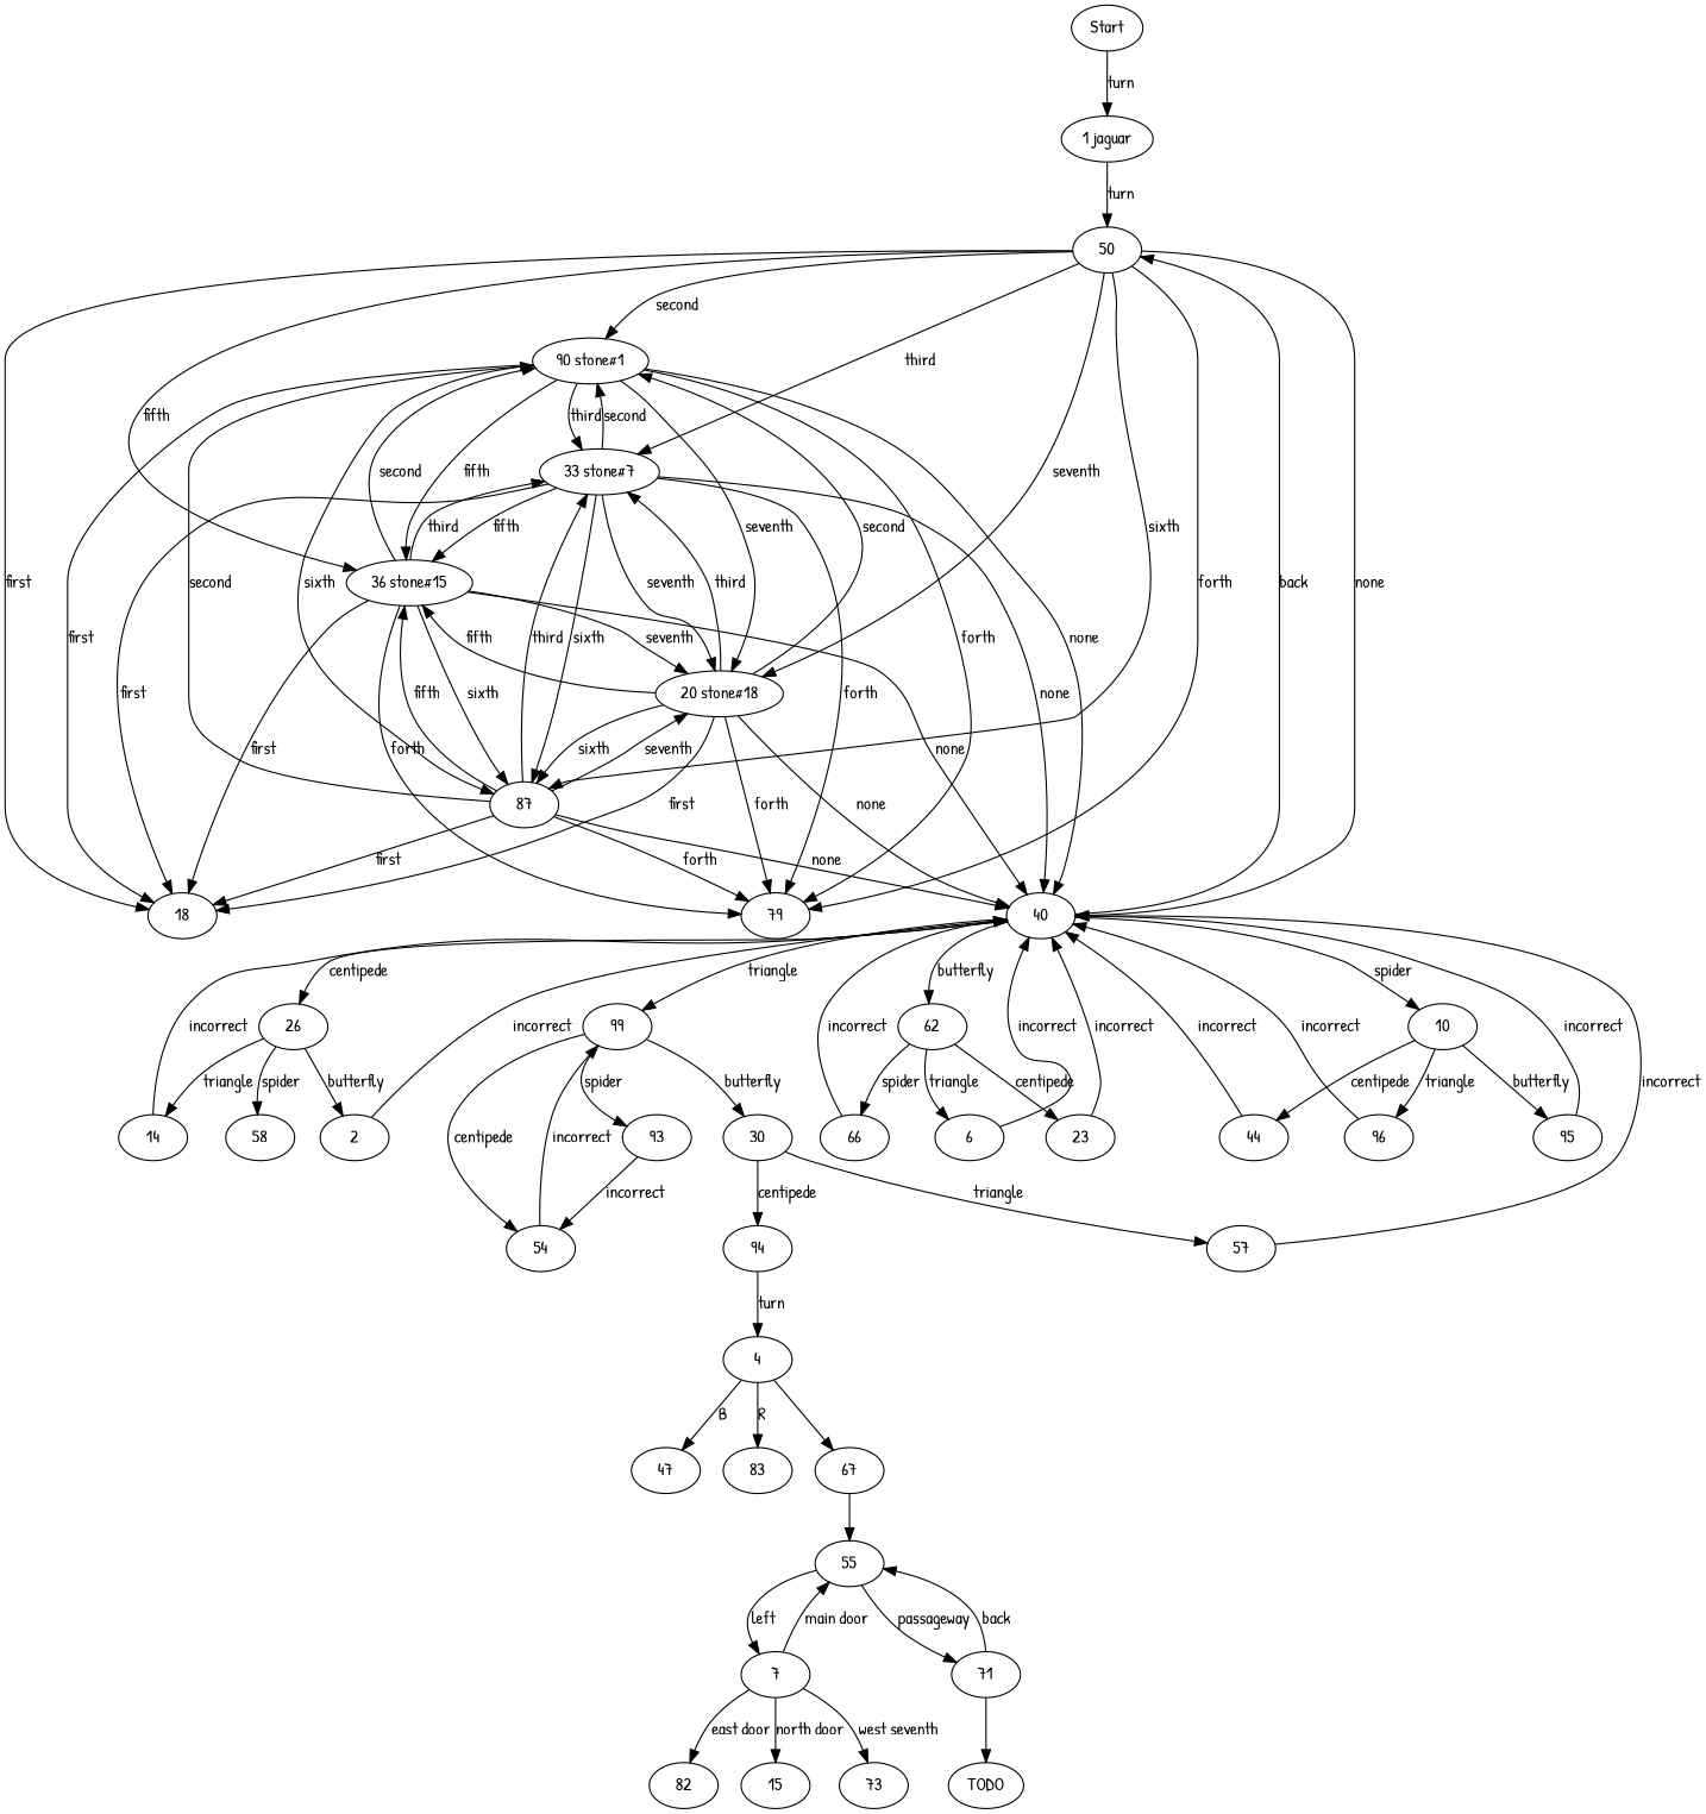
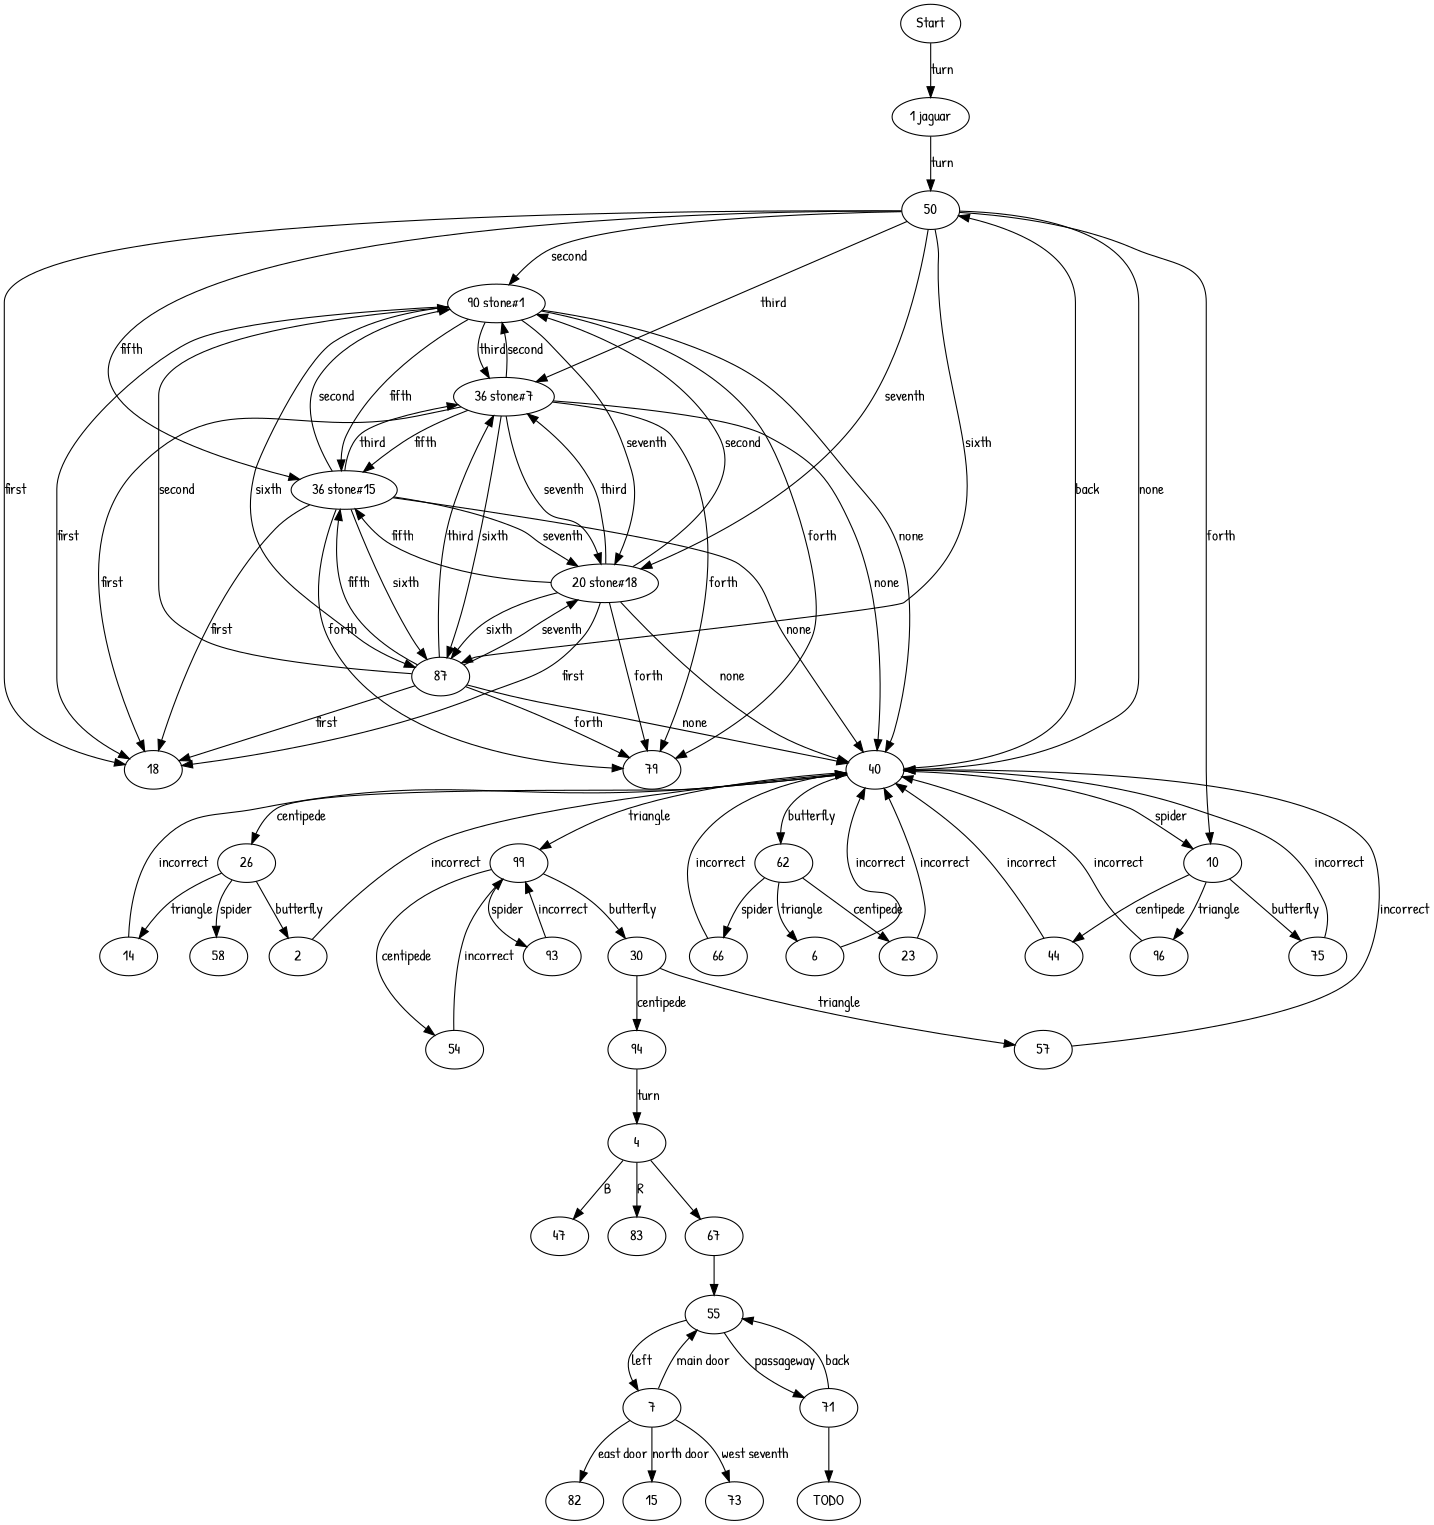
  digraph {
    fontname="Patrick Hand"
    node [fontname="Patrick Hand"]
    edge [fontname="Patrick Hand"]
    n1 [label="1 jaguar" style="fill:#A77"]
    50
    Start
    18
    n5 [label="90 stone#1" style="fill:#7A7"]
-   n6 [label="33 stone#7" style="fill:#7A7"]
+   n6 [label="36 stone#7" style="fill:#7A7"]
    79
    n8 [label="36 stone#15" style="fill:#7A7"]
    87
    n10 [label="20 stone#18" style="fill:#7A7"]
    40
    10
    26
    62
    99
    44
-   75 [label=95]
+   75
    n18 [label=96]
    58
    2
    14
    66
    23
    6
    93
    54
    30
    57
    94
    4
    47
    83
    67
    55
    7
    71
    73
    82
    15
    TODO
    n1 -> 50 [label=turn]
    50 -> 18 [label=first style="stroke:red"]
    50 -> n5 [label=second]
    50 -> n6 [label=third]
-   50 -> 79 [label=forth style="stroke:red"]
+   50 -> 10 [label=forth style="stroke:red"]
    50 -> n8 [label=fifth]
    50 -> 87 [label=sixth]
    50 -> n10 [label=seventh]
    50 -> 40 [label=none]
    Start -> n1 [label=turn]
    n5 -> 18 [label=first style="stroke:red"]
    n5 -> n6 [label=third]
    n5 -> 79 [label=forth style="stroke:red"]
    n5 -> n8 [label=fifth]
    n5 -> 87 [label=sixth]
    n5 -> n10 [label=seventh]
    n5 -> 40 [label=none]
    n6 -> 18 [label=first style="stroke:red"]
    n6 -> n5 [label=second]
    n6 -> 79 [label=forth style="stroke:red"]
    n6 -> n8 [label=fifth]
    n6 -> 87 [label=sixth]
    n6 -> n10 [label=seventh]
    n6 -> 40 [label=none]
    n8 -> 18 [label=first style="stroke:red"]
    n8 -> n5 [label=second]
    n8 -> n6 [label=third]
    n8 -> 79 [label=forth style="stroke:red"]
    n8 -> 87 [label=sixth]
    n8 -> n10 [label=seventh]
    n8 -> 40 [label=none]
    87 -> 18 [label=first style="stroke:red"]
    87 -> n5 [label=second]
    87 -> n6 [label=third]
    87 -> 79 [label=forth style="stroke:red"]
    87 -> n8 [label=fifth]
    87 -> n10 [label=seventh]
    87 -> 40 [label=none]
    n10 -> 18 [label=first style="stroke:red"]
    n10 -> n5 [label=second]
    n10 -> n6 [label=third]
    n10 -> 79 [label=forth style="stroke:red"]
    n10 -> n8 [label=fifth]
    n10 -> 87 [label=sixth]
    n10 -> 40 [label=none]
    40 -> 50 [label=back]
    40 -> 10 [label=spider]
    40 -> 26 [label=centipede]
    40 -> 62 [label=butterfly]
    40 -> 99 [label=triangle]
    10 -> 44 [label=centipede]
    10 -> 75 [label=butterfly]
    10 -> n18 [label=triangle]
    26 -> 58 [label=spider]
    26 -> 2 [label=butterfly]
    26 -> 14 [label=triangle]
    62 -> 66 [label=spider]
    62 -> 23 [label=centipede]
    62 -> 6 [label=triangle]
    99 -> 93 [label=spider]
    99 -> 54 [label=centipede]
    99 -> 30 [label=butterfly]
    44 -> 40 [label=incorrect style="stroke:orange"]
    75 -> 40 [label=incorrect style="stroke:orange"]
    n18 -> 40 [label=incorrect style="stroke:orange"]
    2 -> 40 [label=incorrect style="stroke:orange"]
    14 -> 40 [label=incorrect style="stroke:orange"]
    66 -> 40 [label=incorrect style="stroke:orange"]
    23 -> 40 [label=incorrect style="stroke:orange"]
    6 -> 40 [label=incorrect style="stroke:orange"]
-   93 -> 54 [label=incorrect style="stroke:orange"]
+   93 -> 99 [label=incorrect style="stroke:orange"]
    54 -> 99 [label=incorrect style="stroke:orange"]
    30 -> 57 [label=triangle]
    30 -> 94 [label=centipede]
    57 -> 40 [label=incorrect style="stroke:orange"]
    94 -> 4 [label=turn]
    4 -> 47 [label=B style="stroke:red"]
    4 -> 83 [label=R style="stroke:red"]
    4 -> 67
    67 -> 55
    55 -> 7 [label=left]
    55 -> 71 [label=passageway]
    7 -> 55 [label="main door"]
    7 -> 73 [label="west seventh"]
    7 -> 82 [label="east door"]
    7 -> 15 [label="north door"]
    71 -> 55 [label=back]
    71 -> TODO
  }
